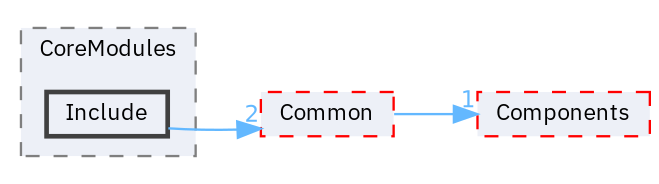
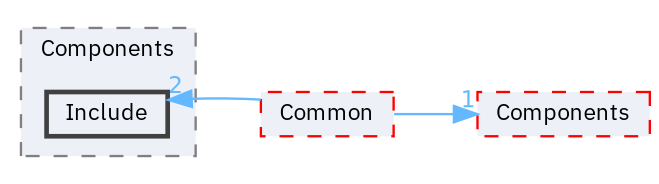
  digraph {
    compound=true
    fontname="IBM Plex Sans"
    rankdir=LR
    node [color=red fillcolor="#edf0f7" fontname="IBM Plex Sans" fontsize=10 shape=box style="filled,dashed"]
    edge [color=steelblue1 fontcolor=steelblue1 fontname="IBM Plex Sans" fontsize=10 labeldistance=1.5 labelfontname=Helvetica labelfontsize=10]
    n1 [color=grey25 height=0.2 label=Include style="filled,bold" width=0.4]
    n2 [height=0.2 label=Common width=0.4]
    n3 [height=0.2 label=Components width=0.4]
    subgraph cluster_1 {
      bgcolor="#edf0f7"
      fontsize=10
-     label=CoreModules
+     label=Components
      pencolor=grey50
      style="filled,dashed"
      n1
    }
-   n1 -> n2 [headlabel=2]
+   n2 -> n1 [headlabel=2]
    n2 -> n3 [headlabel=1]
  }
